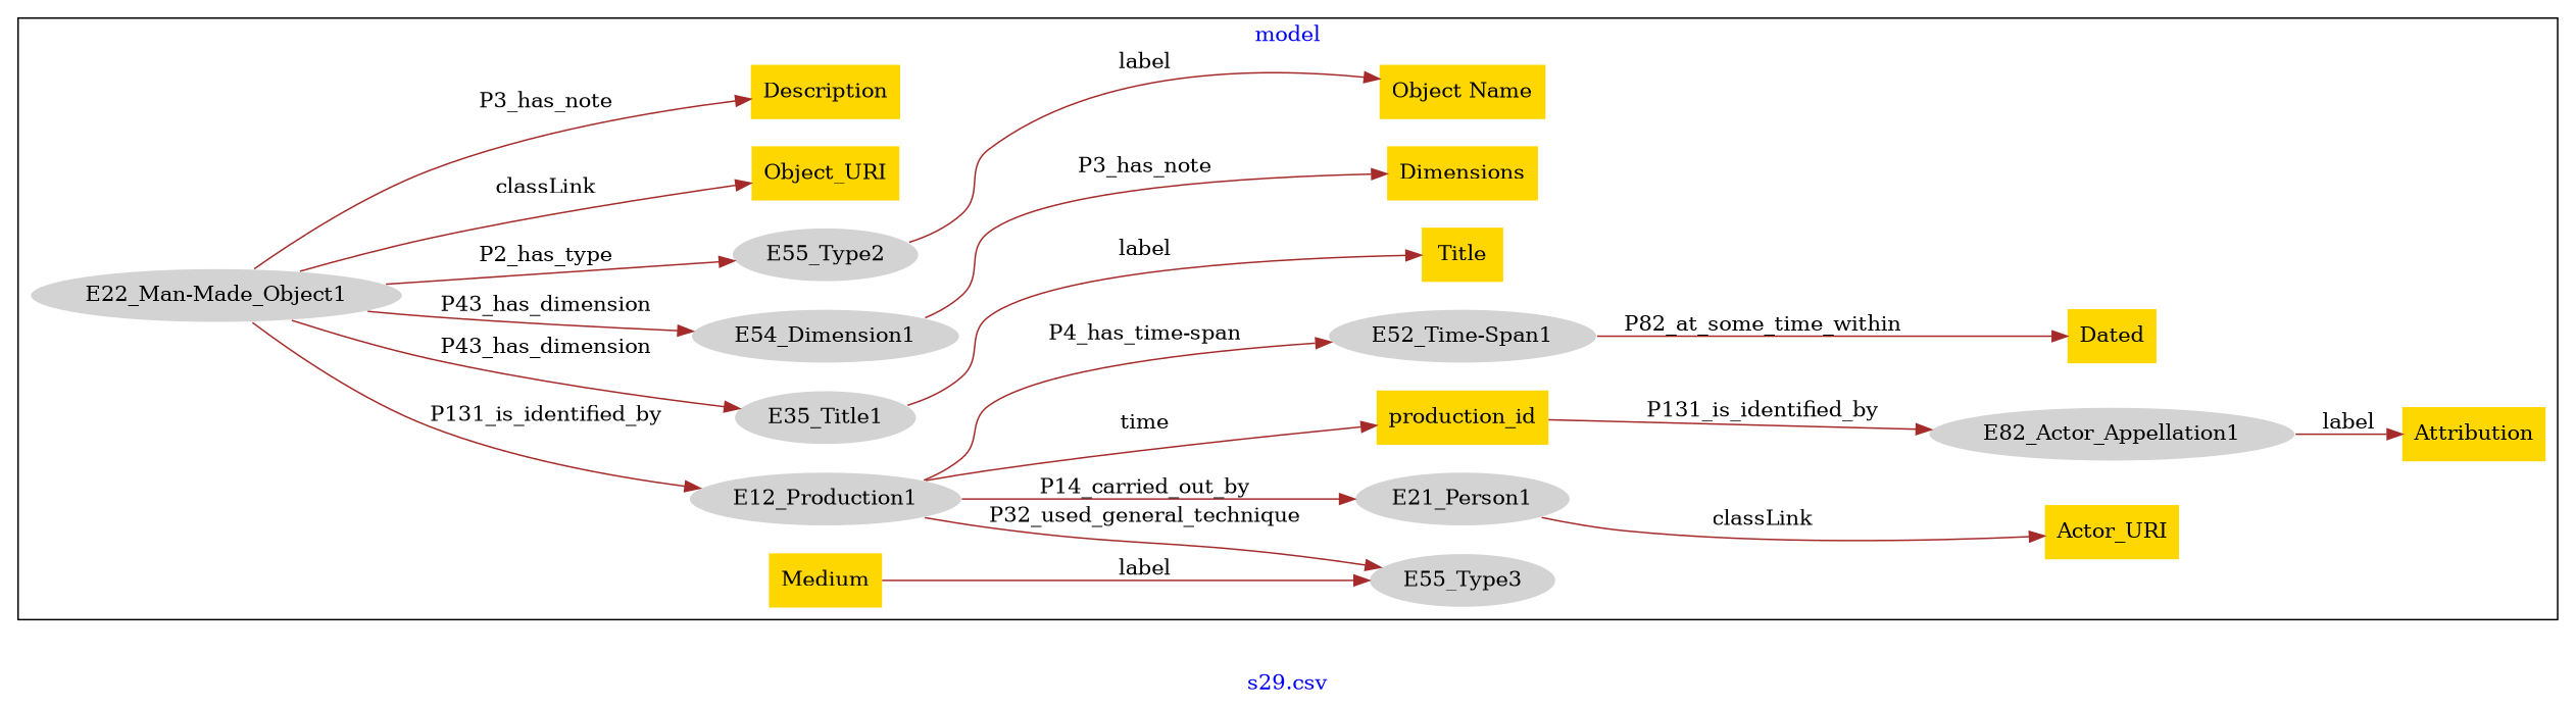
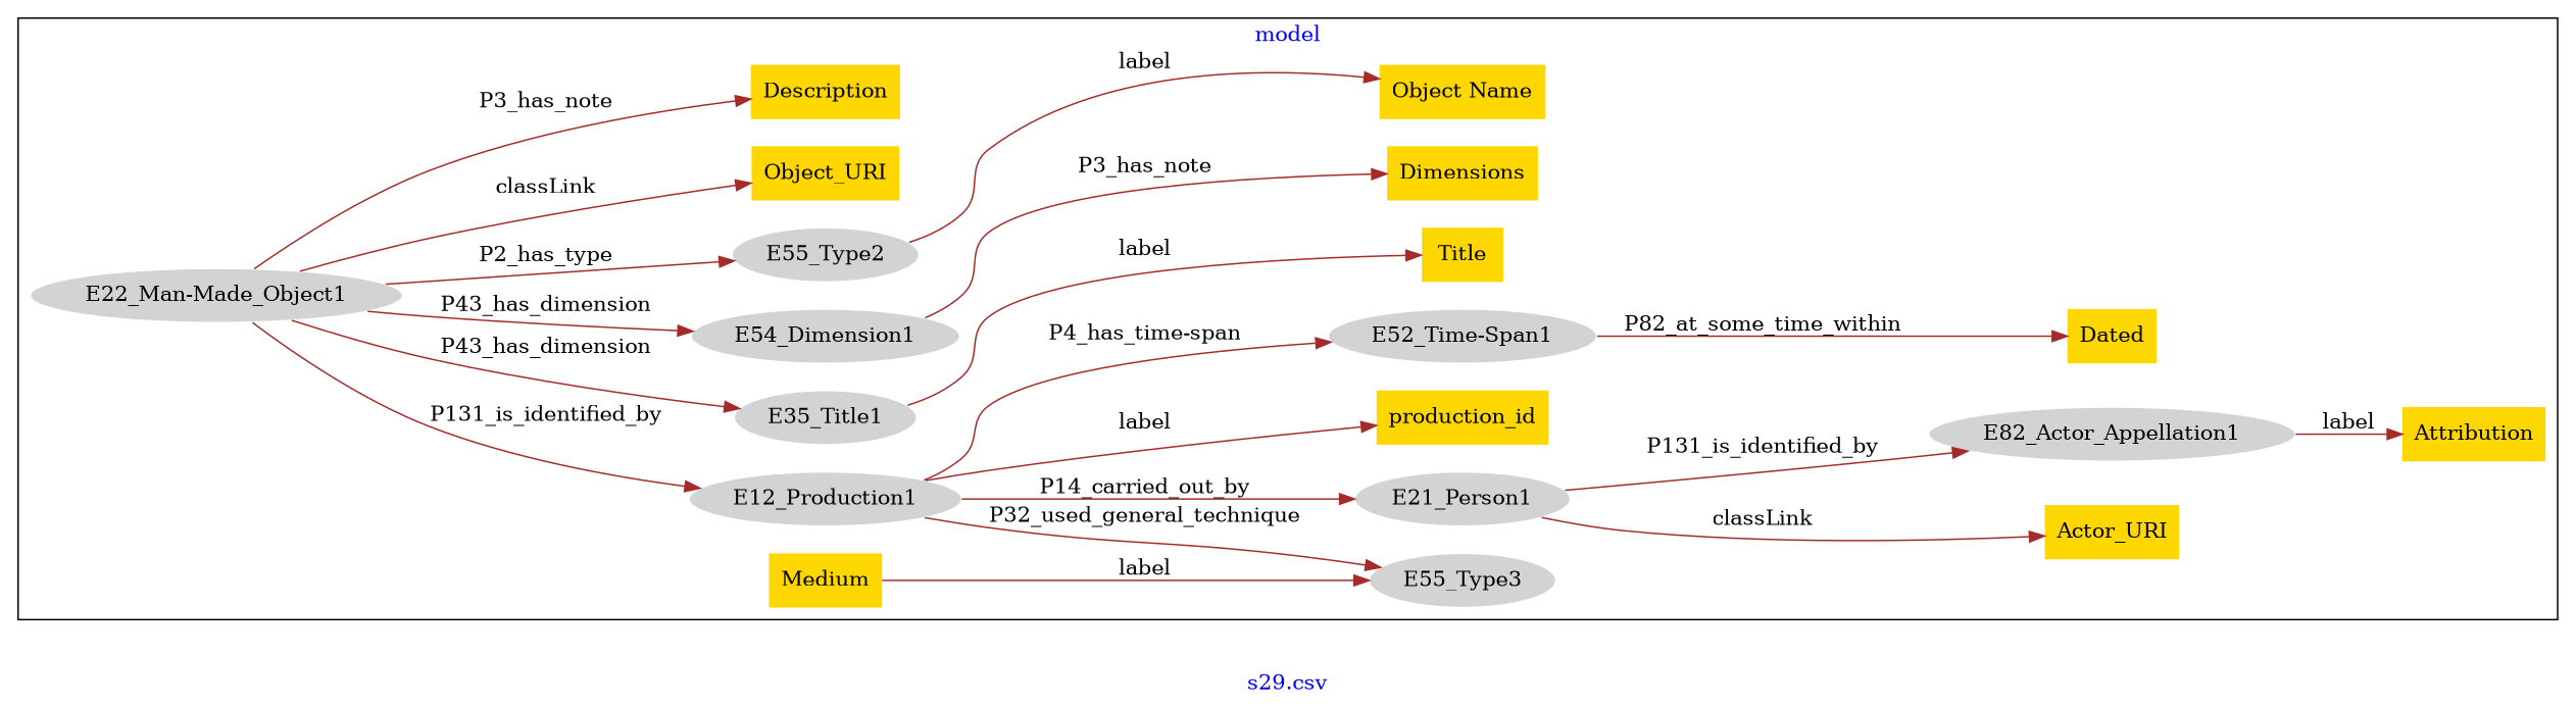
  digraph {
    fontcolor=blue
    label="s29.csv"
    rankdir=LR
    remincross=true
    node [fillcolor=gold style=filled shape=plaintext]
    edge [color=brown fontcolor=black]
    n1 [color=white fillcolor=lightgray label=E12_Production1 shape=""]
    n2 [color=white fillcolor=lightgray label=E21_Person1 shape=""]
    n3 [color=white fillcolor=lightgray label="E52_Time-Span1" shape=""]
    n4 [color=white fillcolor=lightgray label=E55_Type3 shape=""]
    n5 [color=white fillcolor=lightgray label=E82_Actor_Appellation1 shape=""]
    n6 [color=white fillcolor=lightgray label="E22_Man-Made_Object1" shape=""]
    n7 [color=white fillcolor=lightgray label=E35_Title1 shape=""]
    n8 [color=white fillcolor=lightgray label=E54_Dimension1 shape=""]
    n9 [color=white fillcolor=lightgray label=E55_Type2 shape=""]
    n10 [label=Title]
    n11 [label=Dated]
    n12 [label=Attribution]
    n13 [label="Object Name"]
    n14 [label=Object_URI]
    n15 [label=production_id]
    n16 [label=Dimensions]
    n17 [label=Description]
    n18 [label=Actor_URI]
    n19 [label=Medium]
    subgraph cluster_1 {
      label=model
      n1
      n2
      n3
      n4
      n5
      n6
      n7
      n8
      n9
      n10
      n11
      n12
      n13
      n14
      n15
      n16
      n17
      n18
      n19
    }
    n1 -> n2 [label=P14_carried_out_by]
    n1 -> n3 [label="P4_has_time-span"]
    n1 -> n4 [label=P32_used_general_technique]
-   n1 -> n15 [label=time]
-   n15 -> n5 [label=P131_is_identified_by]
+   n1 -> n15 [label=label]
+   n2 -> n5 [label=P131_is_identified_by]
    n2 -> n18 [label=classLink]
    n3 -> n11 [label=P82_at_some_time_within]
    n5 -> n12 [label=label]
    n6 -> n1 [label=P131_is_identified_by]
    n6 -> n7 [label=P43_has_dimension]
    n6 -> n8 [label=P43_has_dimension]
    n6 -> n9 [label=P2_has_type]
    n6 -> n14 [label=classLink]
    n6 -> n17 [label=P3_has_note]
    n7 -> n10 [label=label]
    n8 -> n16 [label=P3_has_note]
    n9 -> n13 [label=label]
    n19 -> n4 [label=label]
  }
